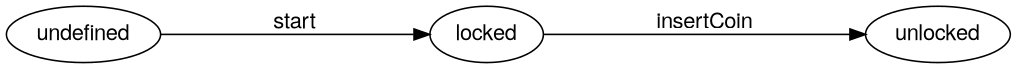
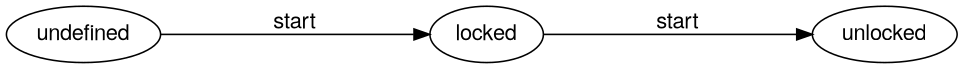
  digraph {
    fontname="Helvetica,Arial,sans-serif"
    nodesep=1
    rankdir=LR
    ranksep=2
    node [fontname="Helvetica,Arial,sans-serif"]
    edge [color=black fontcolor=black fontname="Helvetica,Arial,sans-serif"]
    undefined
    locked
    unlocked
    undefined -> locked [label=start]
-   locked -> unlocked [label=insertCoin]
+   locked -> unlocked [label=start]
  }
